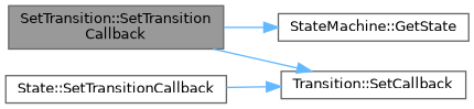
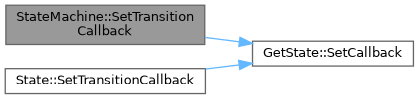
  digraph {
    rankdir=LR
    node [color=grey40 fillcolor=white fontname=Helvetica fontsize=10 shape=box style=filled]
    edge [color=steelblue1 fontname=Helvetica fontsize=10 labelfontname=Helvetica labelfontsize=10 style=solid]
-   n1 [color=gray40 fillcolor=grey60 fontcolor=black height=0.2 label="SetTransition::SetTransition\lCallback" width=0.4]
-   n2 [height=0.2 label="StateMachine::GetState" width=0.4]
-   n3 [height=0.2 label="Transition::SetCallback" width=0.4]
+   n1 [color=gray40 fillcolor=grey60 fontcolor=black height=0.2 label="StateMachine::SetTransition\lCallback" width=0.4]
+   n3 [height=0.2 label="GetState::SetCallback" width=0.4]
    n4 [height=0.2 label="State::SetTransitionCallback" width=0.4]
-   n1 -> n2
    n1 -> n3
    n4 -> n3
  }
